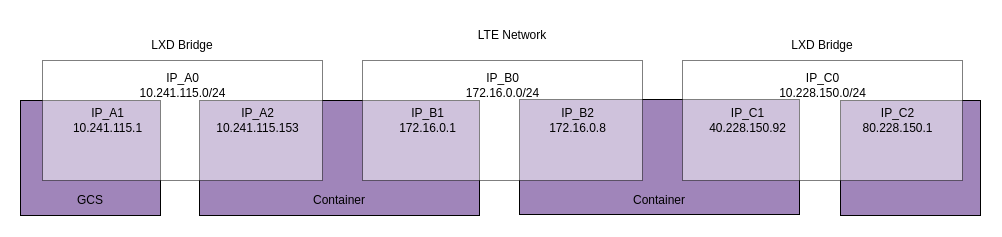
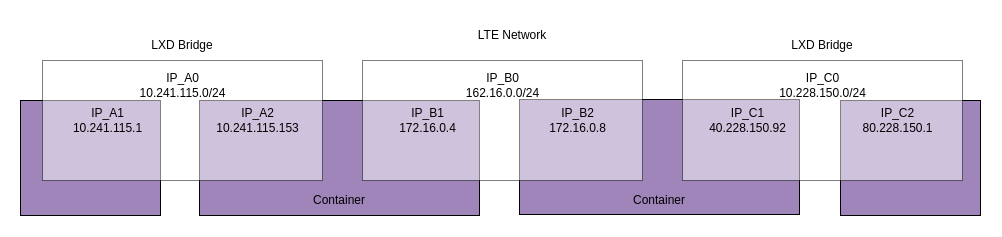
  <mxCell id="0" />
  <mxCell id="1" parent="0" />
  <mxCell id="2" value="" style="whiteSpace=wrap;html=1;fillColor=#A085BA;" vertex="1" parent="1"><mxGeometry x="20" y="100" width="140" height="115" as="geometry" /></mxCell>
  <mxCell id="3" value="" style="whiteSpace=wrap;html=1;fillColor=#A085BA;" vertex="1" parent="1"><mxGeometry x="840" y="100" width="140" height="115" as="geometry" /></mxCell>
  <mxCell id="4" value="" style="whiteSpace=wrap;html=1;fillColor=#A085BA;" vertex="1" parent="1"><mxGeometry x="519" y="99" width="280" height="115" as="geometry" /></mxCell>
  <mxCell id="5" value="" style="whiteSpace=wrap;html=1;fillColor=#A085BA;" vertex="1" parent="1"><mxGeometry x="199" y="100" width="280" height="115" as="geometry" /></mxCell>
  <mxCell id="6" value="" style="whiteSpace=wrap;html=1;opacity=50;" vertex="1" parent="1"><mxGeometry x="42" y="60" width="280" height="120" as="geometry" /></mxCell>
  <mxCell id="7" value="IP_A1&lt;br&gt;10.241.115.1" style="text;html=1;align=center;verticalAlign=middle;resizable=0;points=[];autosize=1;strokeColor=none;fillColor=none;" vertex="1" parent="1"><mxGeometry x="62" y="100" width="90" height="40" as="geometry" /></mxCell>
  <mxCell id="8" value="IP_A2&lt;br&gt;10.241.115.153" style="text;html=1;align=center;verticalAlign=middle;resizable=0;points=[];autosize=1;strokeColor=none;fillColor=none;" vertex="1" parent="1"><mxGeometry x="202" y="100" width="110" height="40" as="geometry" /></mxCell>
  <mxCell id="9" value="IP_A0&lt;br&gt;10.241.115.0/24" style="text;html=1;align=center;verticalAlign=middle;resizable=0;points=[];autosize=1;strokeColor=none;fillColor=none;fontStyle=0" vertex="1" parent="1"><mxGeometry x="127" y="65" width="110" height="40" as="geometry" /></mxCell>
  <mxCell id="10" value="" style="whiteSpace=wrap;html=1;opacity=50;" vertex="1" parent="1"><mxGeometry x="362" y="60" width="280" height="120" as="geometry" /></mxCell>
- <mxCell id="11" value="IP_B1&lt;br&gt;172.16.0.1" style="text;html=1;align=center;verticalAlign=middle;resizable=0;points=[];autosize=1;strokeColor=none;fillColor=none;" vertex="1" parent="1"><mxGeometry x="387" y="100" width="80" height="40" as="geometry" /></mxCell>
+ <mxCell id="11" value="IP_B1&lt;br&gt;172.16.0.4" style="text;html=1;align=center;verticalAlign=middle;resizable=0;points=[];autosize=1;strokeColor=none;fillColor=none;" vertex="1" parent="1"><mxGeometry x="387" y="100" width="80" height="40" as="geometry" /></mxCell>
  <mxCell id="12" value="IP_B2&lt;br&gt;172.16.0.8" style="text;html=1;align=center;verticalAlign=middle;resizable=0;points=[];autosize=1;strokeColor=none;fillColor=none;" vertex="1" parent="1"><mxGeometry x="537" y="100" width="80" height="40" as="geometry" /></mxCell>
- <mxCell id="13" value="IP_B0&lt;br&gt;172.16.0.0/24" style="text;html=1;align=center;verticalAlign=middle;resizable=0;points=[];autosize=1;strokeColor=none;fillColor=none;fontStyle=0" vertex="1" parent="1"><mxGeometry x="452" y="65" width="100" height="40" as="geometry" /></mxCell>
+ <mxCell id="13" value="IP_B0&lt;br&gt;162.16.0.0/24" style="text;html=1;align=center;verticalAlign=middle;resizable=0;points=[];autosize=1;strokeColor=none;fillColor=none;fontStyle=0" vertex="1" parent="1"><mxGeometry x="452" y="65" width="100" height="40" as="geometry" /></mxCell>
  <mxCell id="14" value="" style="whiteSpace=wrap;html=1;opacity=50;" vertex="1" parent="1"><mxGeometry x="682" y="60" width="280" height="120" as="geometry" /></mxCell>
  <mxCell id="15" value="IP_C1&lt;br&gt;40.228.150.92" style="text;html=1;align=center;verticalAlign=middle;resizable=0;points=[];autosize=1;strokeColor=none;fillColor=none;" vertex="1" parent="1"><mxGeometry x="697" y="100" width="100" height="40" as="geometry" /></mxCell>
  <mxCell id="16" value="IP_C2&lt;br&gt;80.228.150.1" style="text;html=1;align=center;verticalAlign=middle;resizable=0;points=[];autosize=1;strokeColor=none;fillColor=none;" vertex="1" parent="1"><mxGeometry x="847" y="100" width="100" height="40" as="geometry" /></mxCell>
  <mxCell id="17" value="IP_C0&lt;br&gt;10.228.150.0/24" style="text;html=1;align=center;verticalAlign=middle;resizable=0;points=[];autosize=1;strokeColor=none;fillColor=none;fontStyle=0" vertex="1" parent="1"><mxGeometry x="767" y="65" width="110" height="40" as="geometry" /></mxCell>
  <mxCell id="18" value="LXD Bridge" style="text;strokeColor=none;align=center;fillColor=none;html=1;verticalAlign=middle;whiteSpace=wrap;rounded=0;" vertex="1" parent="1"><mxGeometry x="107" y="30" width="150" height="30" as="geometry" /></mxCell>
  <mxCell id="19" value="LTE Network" style="text;strokeColor=none;align=center;fillColor=none;html=1;verticalAlign=middle;whiteSpace=wrap;rounded=0;" vertex="1" parent="1"><mxGeometry x="437" y="20" width="150" height="30" as="geometry" /></mxCell>
  <mxCell id="20" value="LXD Bridge" style="text;strokeColor=none;align=center;fillColor=none;html=1;verticalAlign=middle;whiteSpace=wrap;rounded=0;" vertex="1" parent="1"><mxGeometry x="747" y="30" width="150" height="30" as="geometry" /></mxCell>
  <mxCell id="21" value="Container" style="text;strokeColor=none;align=center;fillColor=none;html=1;verticalAlign=middle;whiteSpace=wrap;rounded=0;opacity=50;" vertex="1" parent="1"><mxGeometry x="309" y="185" width="60" height="30" as="geometry" /></mxCell>
  <mxCell id="22" value="Container" style="text;strokeColor=none;align=center;fillColor=none;html=1;verticalAlign=middle;whiteSpace=wrap;rounded=0;opacity=50;" vertex="1" parent="1"><mxGeometry x="629" y="185" width="60" height="30" as="geometry" /></mxCell>
- <mxCell id="23" value="GCS" style="text;strokeColor=none;align=center;fillColor=none;html=1;verticalAlign=middle;whiteSpace=wrap;rounded=0;opacity=50;" vertex="1" parent="1"><mxGeometry x="60" y="185" width="60" height="30" as="geometry" /></mxCell>
